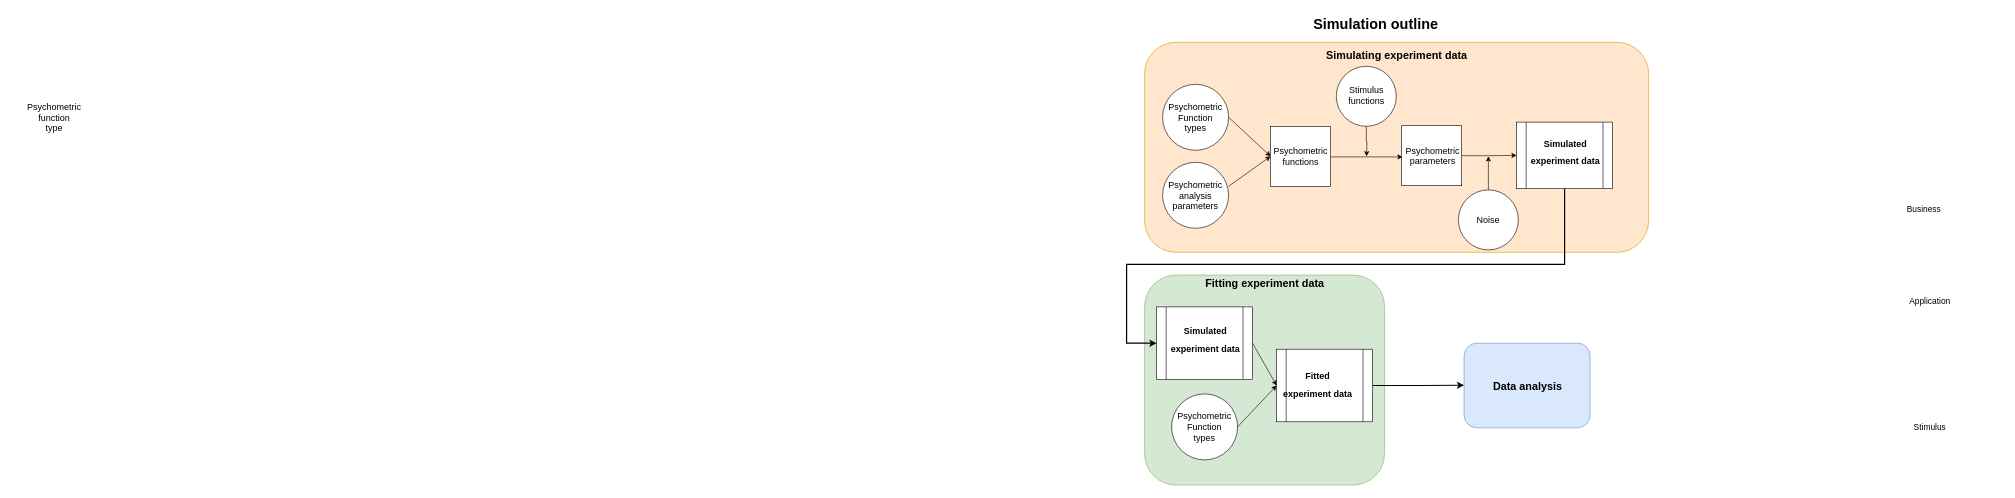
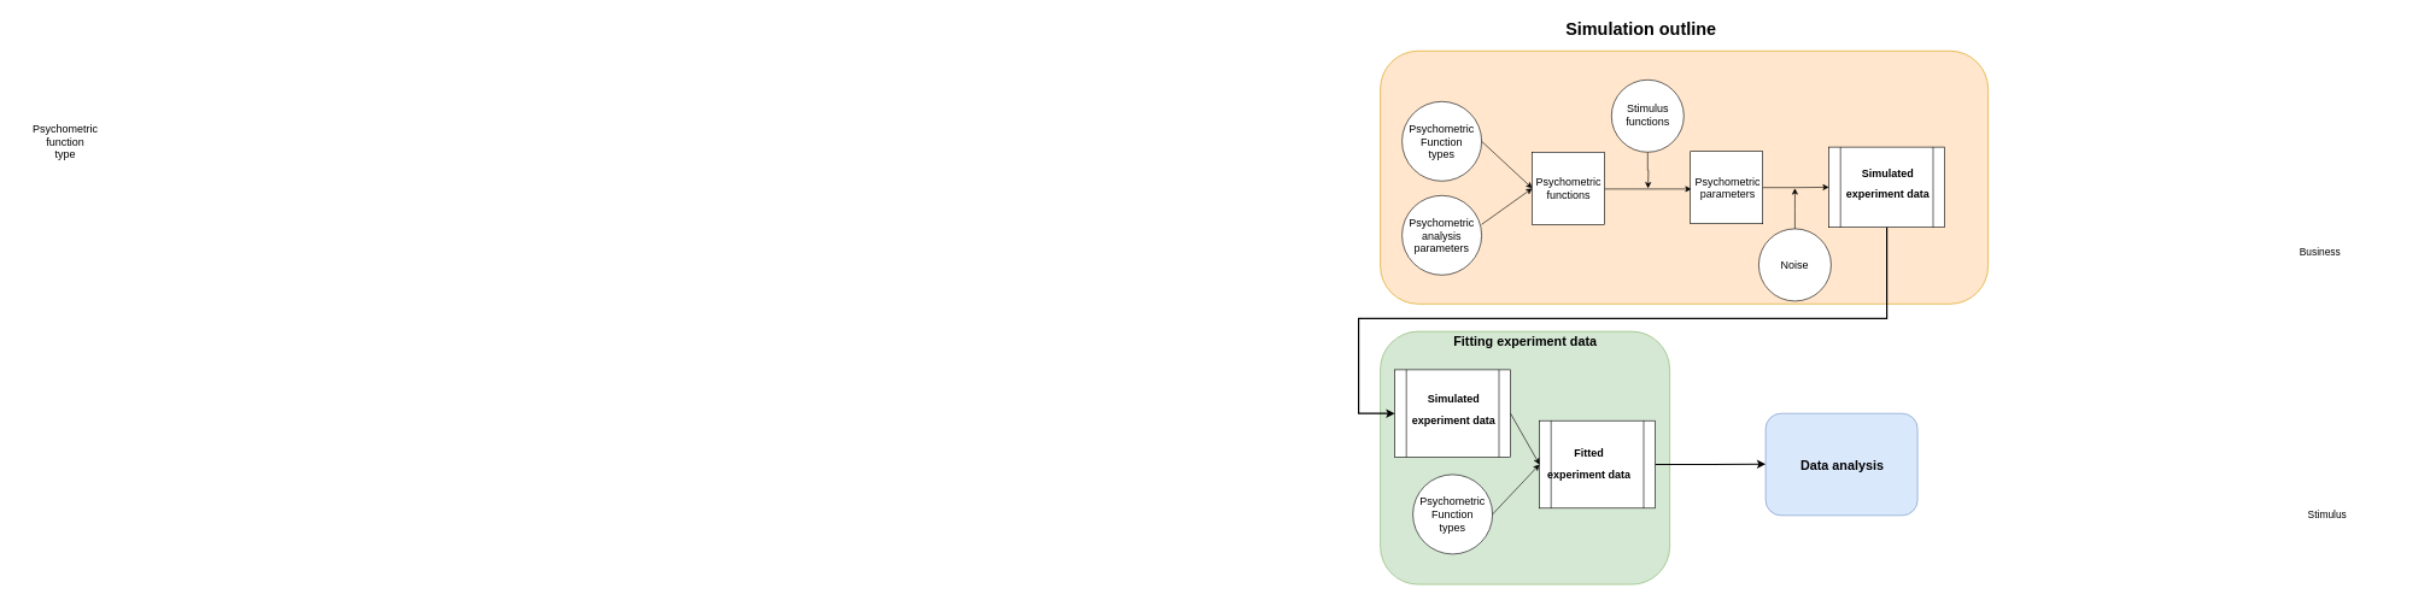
  <mxCell id="0" style=";html=1;" />
  <mxCell id="1" style=";html=1;" parent="0" />
  <mxCell id="2" value="Stimulus" style="text;html=1;strokeColor=none;fillColor=none;align=center;verticalAlign=middle;whiteSpace=wrap;fontSize=14;" parent="1" vertex="1"><mxGeometry x="3096" y="701" width="240" height="20" as="geometry" /></mxCell>
- <mxCell id="3" value="Application" style="text;html=1;strokeColor=none;fillColor=none;align=center;verticalAlign=middle;whiteSpace=wrap;fontSize=14;" parent="1" vertex="1"><mxGeometry x="3096" y="491" width="240" height="20" as="geometry" /></mxCell>
  <mxCell id="4" value="Business" style="text;html=1;strokeColor=none;fillColor=none;align=center;verticalAlign=middle;whiteSpace=wrap;fontSize=14;" parent="1" vertex="1"><mxGeometry x="3086" y="339" width="240" height="20" as="geometry" /></mxCell>
- <mxCell id="5" value="&lt;div&gt;Simulation outline&lt;br&gt;&lt;/div&gt;" style="text;strokeColor=none;fillColor=none;html=1;fontSize=24;fontStyle=1;verticalAlign=middle;align=center;" parent="1" vertex="1"><mxGeometry x="1997" y="20" width="590" height="40" as="geometry" /></mxCell>
+ <mxCell id="5" value="&lt;div&gt;Simulation outline&lt;br&gt;&lt;/div&gt;" style="text;strokeColor=none;fillColor=none;html=1;fontSize=24;fontStyle=1;verticalAlign=middle;align=center;" parent="1" vertex="1"><mxGeometry x="1972" y="20" width="590" height="40" as="geometry" /></mxCell>
  <mxCell id="6" value="" style="rounded=1;whiteSpace=wrap;html=1;fillColor=#ffe6cc;strokeColor=#d79b00;" vertex="1" parent="1"><mxGeometry x="1907" y="70" width="840" height="350" as="geometry" /></mxCell>
  <mxCell id="7" value="" style="ellipse;whiteSpace=wrap;html=1;aspect=fixed;" vertex="1" parent="1"><mxGeometry x="1937" y="140" width="110" height="110" as="geometry" /></mxCell>
  <mxCell id="8" value="&lt;div style=&quot;font-size: 15px&quot;&gt;&lt;font style=&quot;font-size: 15px&quot;&gt;Psychometric&lt;/font&gt;&lt;/div&gt;&lt;div style=&quot;font-size: 15px&quot;&gt;&lt;font style=&quot;font-size: 15px&quot;&gt;function&lt;/font&gt;&lt;/div&gt;&lt;div style=&quot;font-size: 15px&quot;&gt;&lt;font style=&quot;font-size: 15px&quot;&gt;type&lt;br&gt;&lt;/font&gt;&lt;/div&gt;" style="text;html=1;strokeColor=none;fillColor=none;align=center;verticalAlign=middle;whiteSpace=wrap;rounded=0;" vertex="1" parent="1"><mxGeometry x="20" y="140" width="140" height="110" as="geometry" /></mxCell>
  <mxCell id="9" value="" style="ellipse;whiteSpace=wrap;html=1;aspect=fixed;" vertex="1" parent="1"><mxGeometry x="1937" y="270" width="110" height="110" as="geometry" /></mxCell>
  <mxCell id="10" value="&lt;div style=&quot;font-size: 15px&quot;&gt;&lt;font style=&quot;font-size: 15px&quot;&gt;Psychometric&lt;/font&gt;&lt;/div&gt;&lt;div style=&quot;font-size: 15px&quot;&gt;&lt;font style=&quot;font-size: 15px&quot;&gt;analysis&lt;/font&gt;&lt;/div&gt;&lt;div style=&quot;font-size: 15px&quot;&gt;&lt;font style=&quot;font-size: 15px&quot;&gt;parameters&lt;br&gt;&lt;/font&gt;&lt;/div&gt;" style="text;html=1;strokeColor=none;fillColor=none;align=center;verticalAlign=middle;whiteSpace=wrap;rounded=0;" vertex="1" parent="1"><mxGeometry x="1937" y="270" width="110" height="110" as="geometry" /></mxCell>
  <mxCell id="11" value="" style="shape=process;whiteSpace=wrap;html=1;backgroundOutline=1;" vertex="1" parent="1"><mxGeometry x="2527" y="203" width="160" height="111" as="geometry" /></mxCell>
  <mxCell id="12" value="&lt;div style=&quot;font-size: 15px&quot;&gt;&lt;font style=&quot;font-size: 15px&quot;&gt;Psychometric&lt;/font&gt;&lt;/div&gt;&lt;div style=&quot;font-size: 15px&quot;&gt;&lt;font style=&quot;font-size: 15px&quot;&gt;Function&lt;/font&gt;&lt;/div&gt;&lt;div style=&quot;font-size: 15px&quot;&gt;&lt;font style=&quot;font-size: 15px&quot;&gt;types&lt;/font&gt;&lt;br&gt;&lt;/div&gt;" style="text;html=1;strokeColor=none;fillColor=none;align=center;verticalAlign=middle;whiteSpace=wrap;rounded=0;" vertex="1" parent="1"><mxGeometry x="1937" y="140" width="110" height="110" as="geometry" /></mxCell>
  <mxCell id="13" style="edgeStyle=orthogonalEdgeStyle;rounded=0;orthogonalLoop=1;jettySize=auto;html=1;exitX=0.5;exitY=0;exitDx=0;exitDy=0;strokeWidth=1;" edge="1" parent="1" source="14"><mxGeometry relative="1" as="geometry"><mxPoint x="2480" y="260" as="targetPoint" /></mxGeometry></mxCell>
  <mxCell id="14" value="" style="ellipse;whiteSpace=wrap;html=1;aspect=fixed;" vertex="1" parent="1"><mxGeometry x="2430" y="316" width="100" height="100" as="geometry" /></mxCell>
  <mxCell id="15" style="edgeStyle=orthogonalEdgeStyle;rounded=0;orthogonalLoop=1;jettySize=auto;html=1;exitX=0.5;exitY=1;exitDx=0;exitDy=0;strokeWidth=1;" edge="1" parent="1" source="16"><mxGeometry relative="1" as="geometry"><mxPoint x="2277" y="260" as="targetPoint" /></mxGeometry></mxCell>
  <mxCell id="16" value="" style="ellipse;whiteSpace=wrap;html=1;aspect=fixed;" vertex="1" parent="1"><mxGeometry x="2226.5" y="110" width="100" height="100" as="geometry" /></mxCell>
  <mxCell id="17" value="" style="endArrow=classic;html=1;entryX=0;entryY=0.5;entryDx=0;entryDy=0;" edge="1" parent="1"><mxGeometry width="50" height="50" relative="1" as="geometry"><mxPoint x="2047" y="310" as="sourcePoint" /><mxPoint x="2117" y="260" as="targetPoint" /></mxGeometry></mxCell>
  <mxCell id="18" value="" style="endArrow=classic;html=1;exitX=1;exitY=0.5;exitDx=0;exitDy=0;" edge="1" parent="1" source="7"><mxGeometry width="50" height="50" relative="1" as="geometry"><mxPoint x="2057" y="320" as="sourcePoint" /><mxPoint x="2117" y="260" as="targetPoint" /></mxGeometry></mxCell>
  <mxCell id="19" value="" style="endArrow=classic;html=1;exitX=1;exitY=0.5;exitDx=0;exitDy=0;" edge="1" parent="1"><mxGeometry width="50" height="50" relative="1" as="geometry"><mxPoint x="2217" y="261" as="sourcePoint" /><mxPoint x="2337" y="261" as="targetPoint" /></mxGeometry></mxCell>
  <mxCell id="20" value="&lt;div style=&quot;font-size: 15px&quot;&gt;&lt;font style=&quot;font-size: 15px&quot;&gt;Stimulus&lt;/font&gt;&lt;/div&gt;&lt;div style=&quot;font-size: 15px&quot;&gt;&lt;font style=&quot;font-size: 15px&quot;&gt;functions&lt;br&gt;&lt;/font&gt;&lt;/div&gt;" style="text;html=1;strokeColor=none;fillColor=none;align=center;verticalAlign=middle;whiteSpace=wrap;rounded=0;" vertex="1" parent="1"><mxGeometry x="2227" y="113" width="100" height="90" as="geometry" /></mxCell>
  <mxCell id="21" value="&lt;div style=&quot;font-size: 15px&quot;&gt;&lt;font style=&quot;font-size: 15px&quot;&gt;Noise&lt;/font&gt;&lt;/div&gt;" style="text;html=1;strokeColor=none;fillColor=none;align=center;verticalAlign=middle;whiteSpace=wrap;rounded=0;" vertex="1" parent="1"><mxGeometry x="2430" y="316" width="100" height="100" as="geometry" /></mxCell>
  <mxCell id="22" value="&lt;h1 align=&quot;center&quot;&gt;&lt;font style=&quot;font-size: 15px&quot;&gt;Simulated experiment data&lt;/font&gt;&lt;br&gt;&lt;/h1&gt;&lt;p align=&quot;center&quot;&gt;&lt;br&gt;&lt;/p&gt;" style="text;html=1;strokeColor=none;fillColor=none;spacing=5;spacingTop=-20;whiteSpace=wrap;overflow=hidden;rounded=0;" vertex="1" parent="1"><mxGeometry x="2544.5" y="217" width="125" height="86" as="geometry" /></mxCell>
- <mxCell id="23" value="&lt;font style=&quot;font-size: 18px&quot;&gt;Simulating experiment data&lt;/font&gt;" style="text;strokeColor=none;fillColor=none;html=1;fontSize=24;fontStyle=1;verticalAlign=middle;align=center;" vertex="1" parent="1"><mxGeometry x="1907" y="70" width="840" height="40" as="geometry" /></mxCell>
  <mxCell id="24" value="" style="rounded=1;whiteSpace=wrap;html=1;fillColor=#d5e8d4;strokeColor=#82b366;" vertex="1" parent="1"><mxGeometry x="1907" y="458" width="400" height="350" as="geometry" /></mxCell>
  <mxCell id="25" value="&lt;font style=&quot;font-size: 18px&quot;&gt;Fitting experiment data&lt;/font&gt;" style="text;strokeColor=none;fillColor=none;html=1;fontSize=24;fontStyle=1;verticalAlign=middle;align=center;" vertex="1" parent="1"><mxGeometry x="1907" y="450" width="400" height="40" as="geometry" /></mxCell>
  <mxCell id="26" value="" style="shape=process;whiteSpace=wrap;html=1;backgroundOutline=1;" vertex="1" parent="1"><mxGeometry x="1927" y="511" width="160" height="121" as="geometry" /></mxCell>
  <mxCell id="27" value="&lt;h1 align=&quot;center&quot;&gt;&lt;font style=&quot;font-size: 15px&quot;&gt;Simulated experiment data&lt;/font&gt;&lt;br&gt;&lt;/h1&gt;&lt;p align=&quot;center&quot;&gt;&lt;br&gt;&lt;/p&gt;" style="text;html=1;strokeColor=none;fillColor=none;spacing=5;spacingTop=-20;whiteSpace=wrap;overflow=hidden;rounded=0;" vertex="1" parent="1"><mxGeometry x="1944.5" y="528.5" width="125" height="86" as="geometry" /></mxCell>
  <mxCell id="28" value="" style="ellipse;whiteSpace=wrap;html=1;aspect=fixed;" vertex="1" parent="1"><mxGeometry x="1952" y="656" width="110" height="110" as="geometry" /></mxCell>
  <mxCell id="29" value="&lt;div style=&quot;font-size: 15px&quot;&gt;&lt;font style=&quot;font-size: 15px&quot;&gt;Psychometric&lt;/font&gt;&lt;/div&gt;&lt;div style=&quot;font-size: 15px&quot;&gt;&lt;font style=&quot;font-size: 15px&quot;&gt;Function&lt;/font&gt;&lt;/div&gt;&lt;div style=&quot;font-size: 15px&quot;&gt;&lt;font style=&quot;font-size: 15px&quot;&gt;types&lt;/font&gt;&lt;br&gt;&lt;/div&gt;" style="text;html=1;strokeColor=none;fillColor=none;align=center;verticalAlign=middle;whiteSpace=wrap;rounded=0;" vertex="1" parent="1"><mxGeometry x="1952" y="656" width="110" height="110" as="geometry" /></mxCell>
  <mxCell id="30" style="edgeStyle=orthogonalEdgeStyle;rounded=0;orthogonalLoop=1;jettySize=auto;html=1;exitX=1;exitY=0.5;exitDx=0;exitDy=0;entryX=0;entryY=0.5;entryDx=0;entryDy=0;strokeWidth=2;" edge="1" parent="1" source="31" target="37"><mxGeometry relative="1" as="geometry" /></mxCell>
  <mxCell id="31" value="" style="shape=process;whiteSpace=wrap;html=1;backgroundOutline=1;" vertex="1" parent="1"><mxGeometry x="2127" y="581.5" width="160" height="121" as="geometry" /></mxCell>
  <mxCell id="32" value="&lt;h1 align=&quot;center&quot;&gt;&lt;font style=&quot;font-size: 15px&quot;&gt;Fitted experiment data&lt;/font&gt;&lt;br&gt;&lt;/h1&gt;&lt;p align=&quot;center&quot;&gt;&lt;br&gt;&lt;/p&gt;" style="text;html=1;strokeColor=none;fillColor=none;spacing=5;spacingTop=-20;whiteSpace=wrap;overflow=hidden;rounded=0;" vertex="1" parent="1"><mxGeometry x="2132" y="604" width="125" height="86" as="geometry" /></mxCell>
  <mxCell id="33" value="" style="endArrow=classic;html=1;entryX=0;entryY=0.5;entryDx=0;entryDy=0;exitX=1;exitY=0.5;exitDx=0;exitDy=0;" edge="1" parent="1" source="29" target="31"><mxGeometry width="50" height="50" relative="1" as="geometry"><mxPoint x="2062" y="706" as="sourcePoint" /><mxPoint x="2132" y="656" as="targetPoint" /></mxGeometry></mxCell>
  <mxCell id="34" value="" style="endArrow=classic;html=1;entryX=0;entryY=0.5;entryDx=0;entryDy=0;exitX=1;exitY=0.5;exitDx=0;exitDy=0;" edge="1" parent="1" source="26" target="31"><mxGeometry width="50" height="50" relative="1" as="geometry"><mxPoint x="2107" y="590" as="sourcePoint" /><mxPoint x="2177" y="540" as="targetPoint" /></mxGeometry></mxCell>
  <mxCell id="35" style="edgeStyle=orthogonalEdgeStyle;rounded=0;orthogonalLoop=1;jettySize=auto;html=1;exitX=0.5;exitY=1;exitDx=0;exitDy=0;entryX=0;entryY=0.5;entryDx=0;entryDy=0;strokeWidth=2;" edge="1" parent="1" source="11" target="26"><mxGeometry relative="1" as="geometry"><Array as="points"><mxPoint x="2607" y="440" /><mxPoint x="1877" y="440" /><mxPoint x="1877" y="572" /></Array></mxGeometry></mxCell>
  <mxCell id="36" value="" style="rounded=1;whiteSpace=wrap;html=1;fillColor=#dae8fc;strokeColor=#6c8ebf;" vertex="1" parent="1"><mxGeometry x="2439.5" y="571.5" width="210" height="141" as="geometry" /></mxCell>
  <mxCell id="37" value="&lt;font style=&quot;font-size: 18px&quot;&gt;Data analysis&lt;/font&gt;" style="text;strokeColor=none;fillColor=none;html=1;fontSize=24;fontStyle=1;verticalAlign=middle;align=center;" vertex="1" parent="1"><mxGeometry x="2439.5" y="588.5" width="210" height="106" as="geometry" /></mxCell>
  <mxCell id="38" value="" style="whiteSpace=wrap;html=1;aspect=fixed;" vertex="1" parent="1"><mxGeometry x="2117" y="210" width="100" height="100" as="geometry" /></mxCell>
  <mxCell id="39" style="edgeStyle=orthogonalEdgeStyle;rounded=0;orthogonalLoop=1;jettySize=auto;html=1;exitX=1;exitY=0.5;exitDx=0;exitDy=0;entryX=0;entryY=0.5;entryDx=0;entryDy=0;strokeWidth=1;" edge="1" parent="1" source="40" target="11"><mxGeometry relative="1" as="geometry" /></mxCell>
  <mxCell id="40" value="" style="whiteSpace=wrap;html=1;aspect=fixed;" vertex="1" parent="1"><mxGeometry x="2335.5" y="209" width="100" height="100" as="geometry" /></mxCell>
  <mxCell id="41" value="&lt;div&gt;&lt;font style=&quot;font-size: 15px&quot;&gt;Psychometric&lt;/font&gt;&lt;/div&gt;&lt;div&gt;&lt;font style=&quot;font-size: 15px&quot;&gt;functions&lt;br&gt;&lt;/font&gt;&lt;/div&gt;" style="text;html=1;strokeColor=none;fillColor=none;align=center;verticalAlign=middle;whiteSpace=wrap;rounded=0;" vertex="1" parent="1"><mxGeometry x="2125" y="223" width="85" height="74" as="geometry" /></mxCell>
  <mxCell id="42" value="&lt;div&gt;&lt;font style=&quot;font-size: 15px&quot;&gt;Psychometric&lt;/font&gt;&lt;/div&gt;&lt;div&gt;&lt;font style=&quot;font-size: 15px&quot;&gt;parameters&lt;br&gt;&lt;/font&gt;&lt;/div&gt;" style="text;html=1;strokeColor=none;fillColor=none;align=center;verticalAlign=middle;whiteSpace=wrap;rounded=0;" vertex="1" parent="1"><mxGeometry x="2345" y="222" width="85" height="74" as="geometry" /></mxCell>
